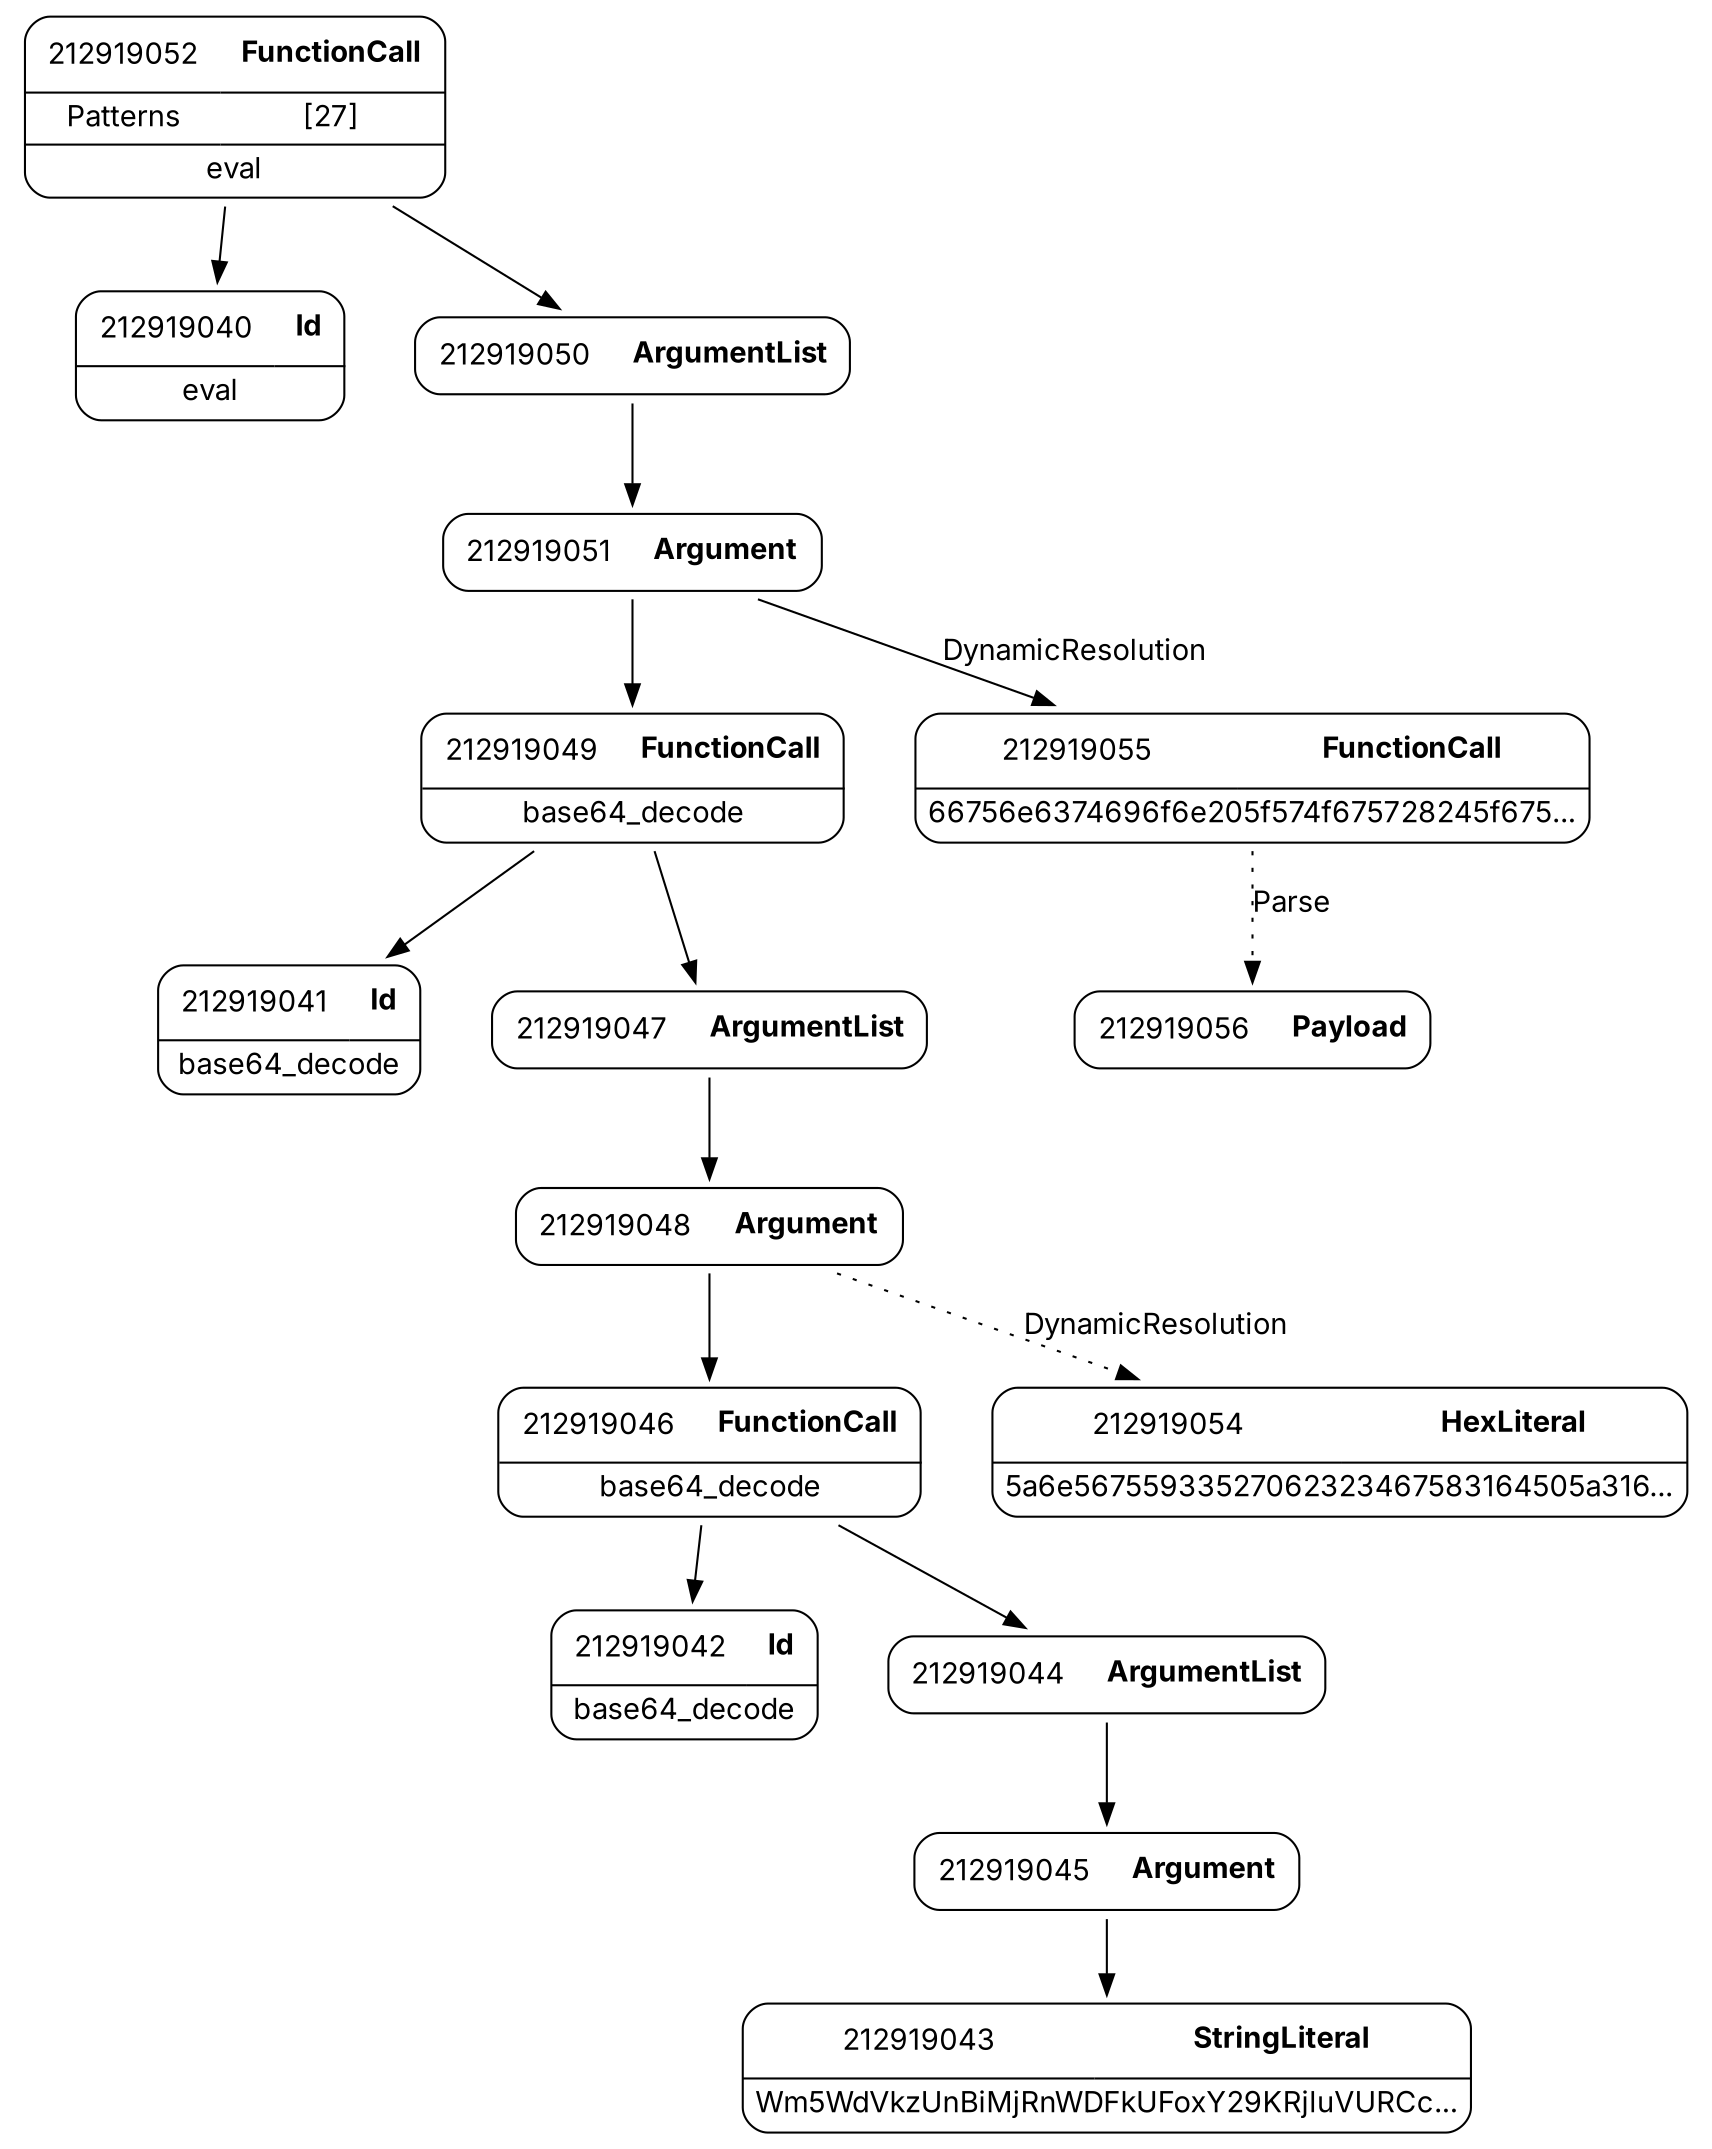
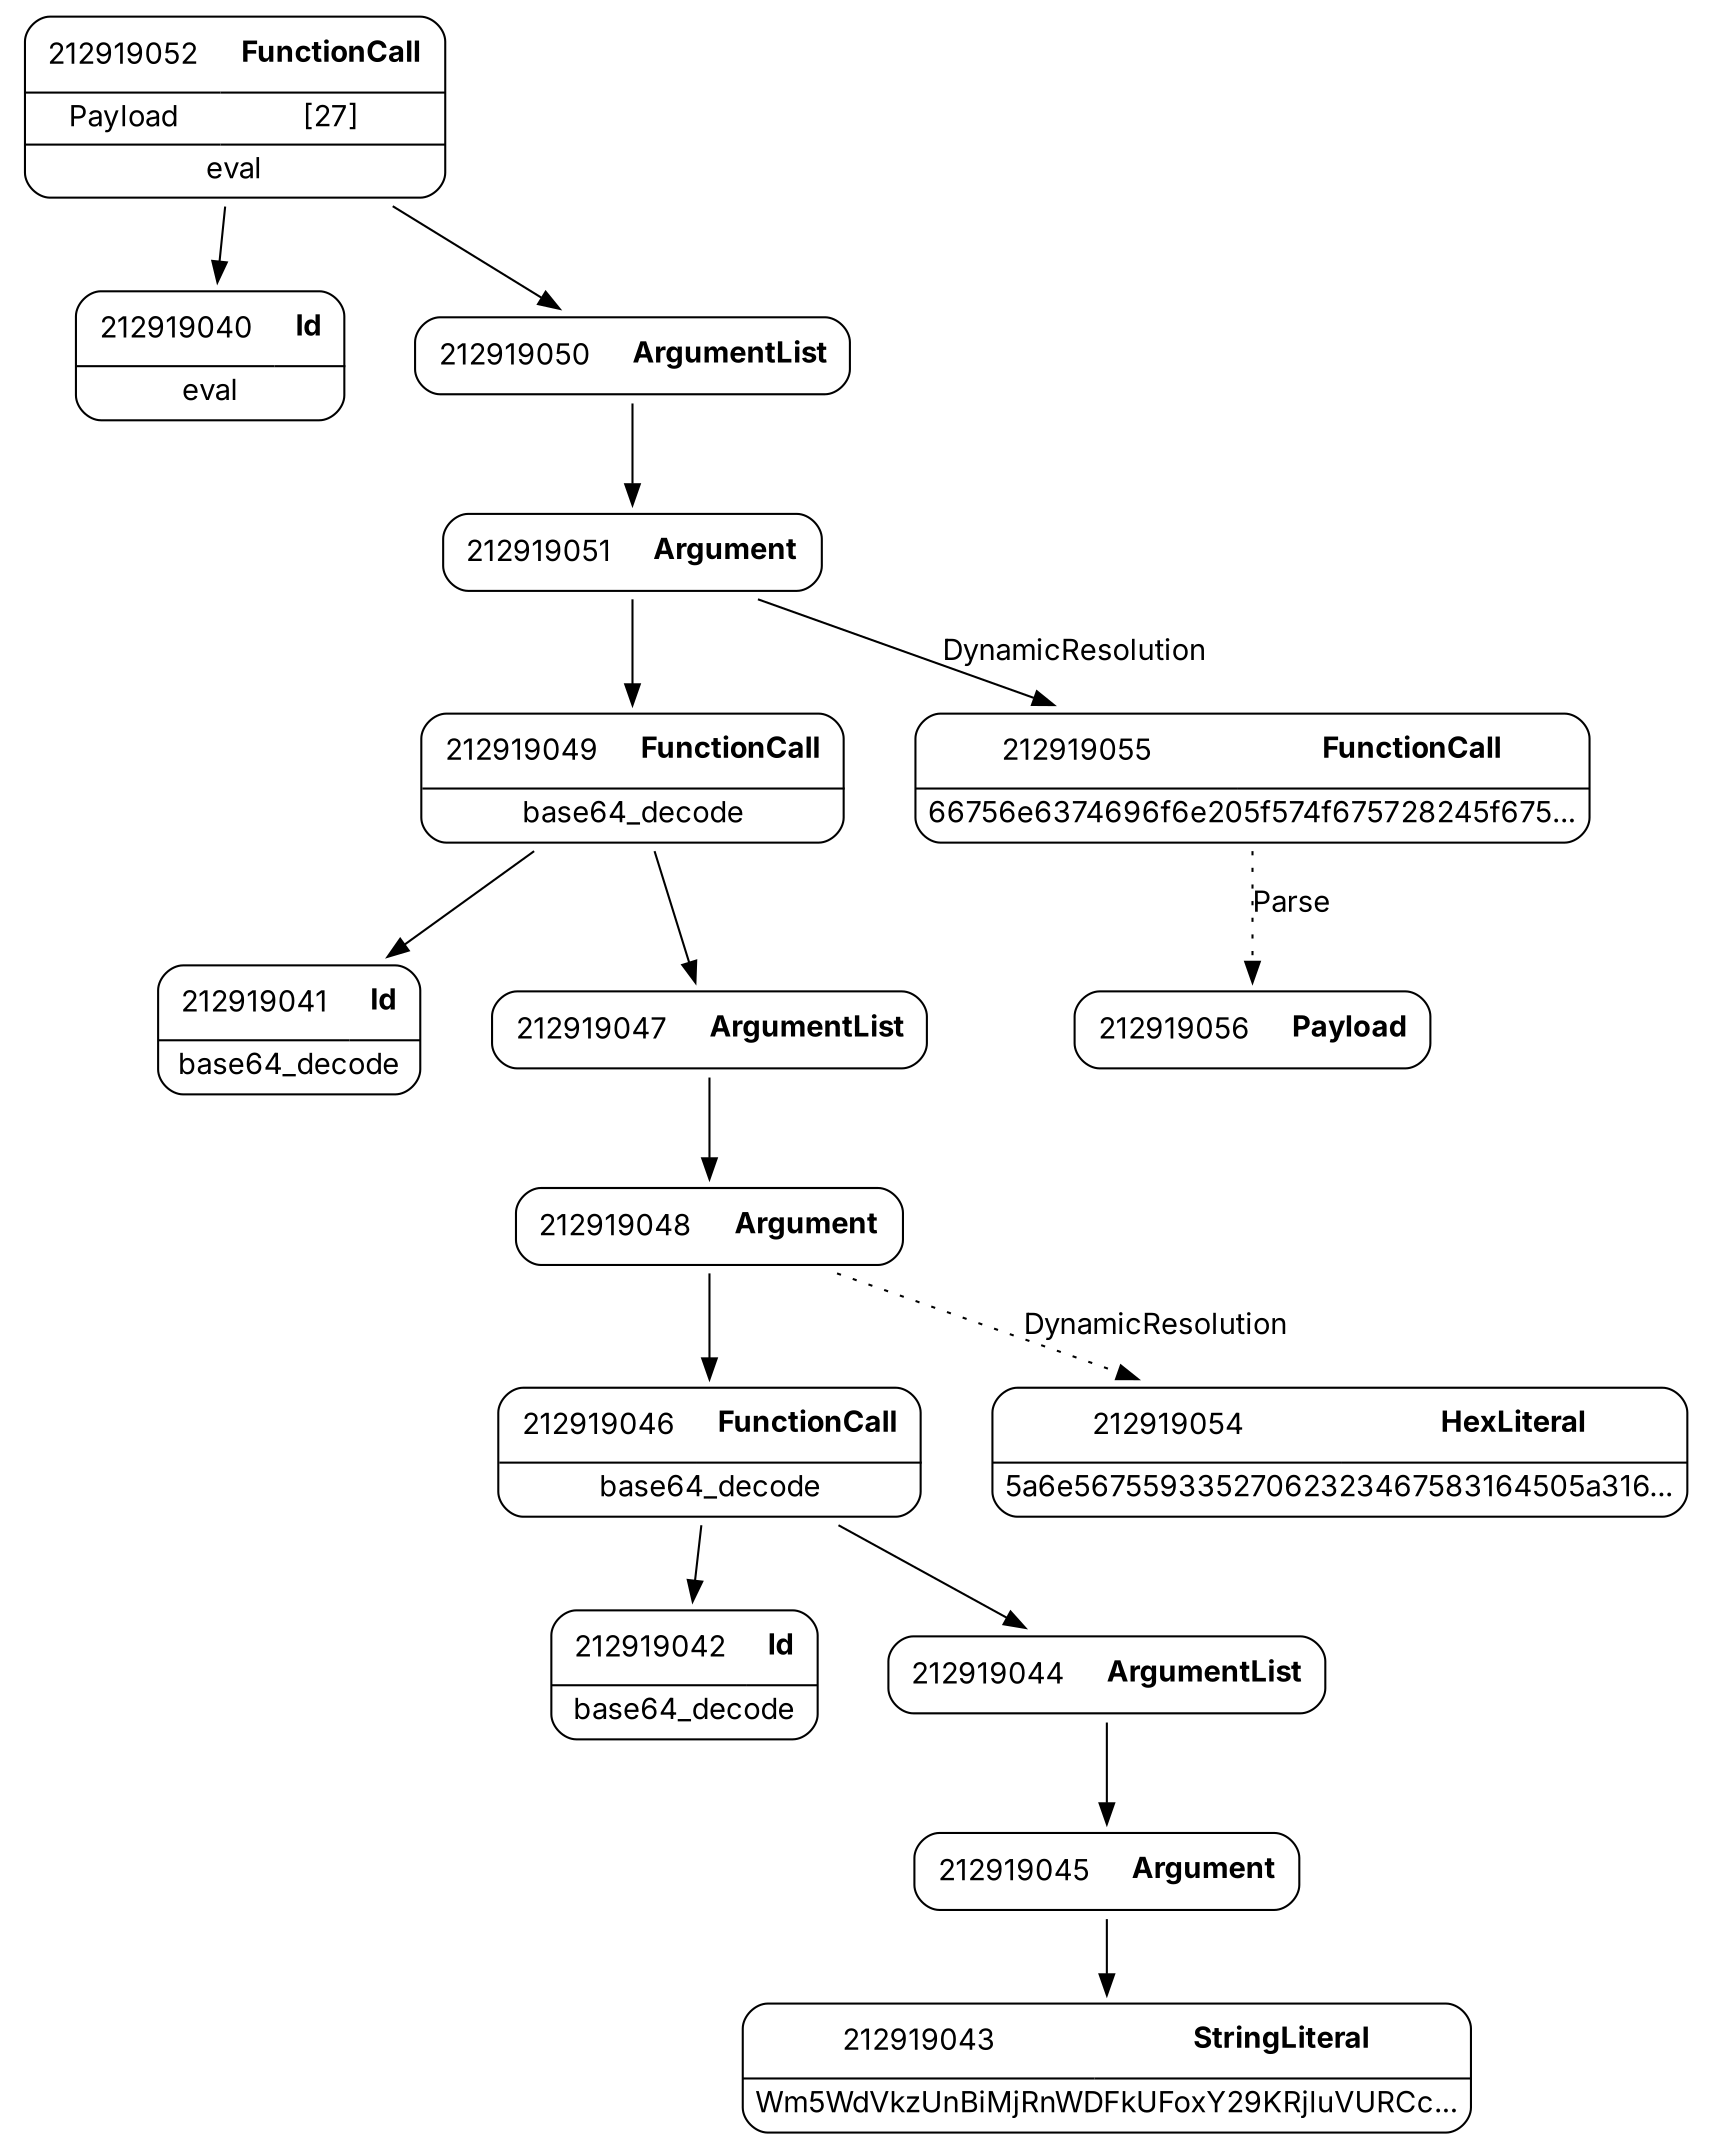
  digraph {
    fontname=Inter
    node [fontname=Inter shape=none]
    edge [fontname=Inter weight=2]
    n1 [label=<<TABLE border='1' cellspacing='0' cellpadding='10' style='rounded' ><TR><TD border='0'>212919056</TD><TD border='0'><B>Payload</B></TD></TR></TABLE>>]
    n2 [label=<<TABLE border='1' cellspacing='0' cellpadding='10' style='rounded' ><TR><TD border='0'>212919040</TD><TD border='0'><B>Id</B></TD></TR><HR/><TR><TD border='0' cellpadding='5' colspan='2'>eval</TD></TR></TABLE>>]
    n3 [label=<<TABLE border='1' cellspacing='0' cellpadding='10' style='rounded' ><TR><TD border='0'>212919041</TD><TD border='0'><B>Id</B></TD></TR><HR/><TR><TD border='0' cellpadding='5' colspan='2'>base64_decode</TD></TR></TABLE>>]
    n4 [label=<<TABLE border='1' cellspacing='0' cellpadding='10' style='rounded' ><TR><TD border='0'>212919042</TD><TD border='0'><B>Id</B></TD></TR><HR/><TR><TD border='0' cellpadding='5' colspan='2'>base64_decode</TD></TR></TABLE>>]
    n5 [label=<<TABLE border='1' cellspacing='0' cellpadding='10' style='rounded' ><TR><TD border='0'>212919043</TD><TD border='0'><B>StringLiteral</B></TD></TR><HR/><TR><TD border='0' cellpadding='5' colspan='2'>Wm5WdVkzUnBiMjRnWDFkUFoxY29KRjluVURCc...</TD></TR></TABLE>>]
    n6 [label=<<TABLE border='1' cellspacing='0' cellpadding='10' style='rounded' ><TR><TD border='0'>212919044</TD><TD border='0'><B>ArgumentList</B></TD></TR></TABLE>>]
    n7 [label=<<TABLE border='1' cellspacing='0' cellpadding='10' style='rounded' ><TR><TD border='0'>212919045</TD><TD border='0'><B>Argument</B></TD></TR></TABLE>>]
    n8 [label=<<TABLE border='1' cellspacing='0' cellpadding='10' style='rounded' ><TR><TD border='0'>212919046</TD><TD border='0'><B>FunctionCall</B></TD></TR><HR/><TR><TD border='0' cellpadding='5' colspan='2'>base64_decode</TD></TR></TABLE>>]
    n9 [label=<<TABLE border='1' cellspacing='0' cellpadding='10' style='rounded' ><TR><TD border='0'>212919047</TD><TD border='0'><B>ArgumentList</B></TD></TR></TABLE>>]
    n10 [label=<<TABLE border='1' cellspacing='0' cellpadding='10' style='rounded' ><TR><TD border='0'>212919048</TD><TD border='0'><B>Argument</B></TD></TR></TABLE>>]
    n11 [label=<<TABLE border='1' cellspacing='0' cellpadding='10' style='rounded' ><TR><TD border='0'>212919054</TD><TD border='0'><B>HexLiteral</B></TD></TR><HR/><TR><TD border='0' cellpadding='5' colspan='2'>5a6e56755933527062323467583164505a316...</TD></TR></TABLE>>]
    n12 [label=<<TABLE border='1' cellspacing='0' cellpadding='10' style='rounded' ><TR><TD border='0'>212919049</TD><TD border='0'><B>FunctionCall</B></TD></TR><HR/><TR><TD border='0' cellpadding='5' colspan='2'>base64_decode</TD></TR></TABLE>>]
    n13 [label=<<TABLE border='1' cellspacing='0' cellpadding='10' style='rounded' ><TR><TD border='0'>212919050</TD><TD border='0'><B>ArgumentList</B></TD></TR></TABLE>>]
    n14 [label=<<TABLE border='1' cellspacing='0' cellpadding='10' style='rounded' ><TR><TD border='0'>212919051</TD><TD border='0'><B>Argument</B></TD></TR></TABLE>>]
    n15 [label=<<TABLE border='1' cellspacing='0' cellpadding='10' style='rounded' ><TR><TD border='0'>212919055</TD><TD border='0'><B>FunctionCall</B></TD></TR><HR/><TR><TD border='0' cellpadding='5' colspan='2'>66756e6374696f6e205f574f675728245f675...</TD></TR></TABLE>>]
-   n16 [label=<<TABLE border='1' cellspacing='0' cellpadding='10' style='rounded' ><TR><TD border='0'>212919052</TD><TD border='0'><B>FunctionCall</B></TD></TR><HR/><TR><TD border='0' cellpadding='5'>Patterns</TD><TD border='0' cellpadding='5'>[27]</TD></TR><HR/><TR><TD border='0' cellpadding='5' colspan='2'>eval</TD></TR></TABLE>>]
+   n16 [label=<<TABLE border='1' cellspacing='0' cellpadding='10' style='rounded' ><TR><TD border='0'>212919052</TD><TD border='0'><B>FunctionCall</B></TD></TR><HR/><TR><TD border='0' cellpadding='5'>Payload</TD><TD border='0' cellpadding='5'>[27]</TD></TR><HR/><TR><TD border='0' cellpadding='5' colspan='2'>eval</TD></TR></TABLE>>]
    n6 -> n7
    n7 -> n5
    n8 -> n4
    n8 -> n6
    n9 -> n10
    n10 -> n8
    n10 -> n11 [label=DynamicResolution style=dotted weight=""]
    n12 -> n3
    n12 -> n9
    n13 -> n14
    n14 -> n12
    n14 -> n15 [label=DynamicResolution style=solid weight=""]
    n15 -> n1 [label=Parse style=dotted weight=""]
    n16 -> n2
    n16 -> n13
  }
